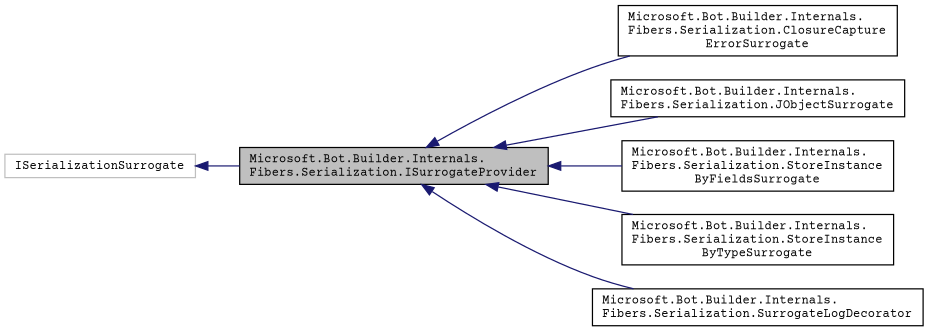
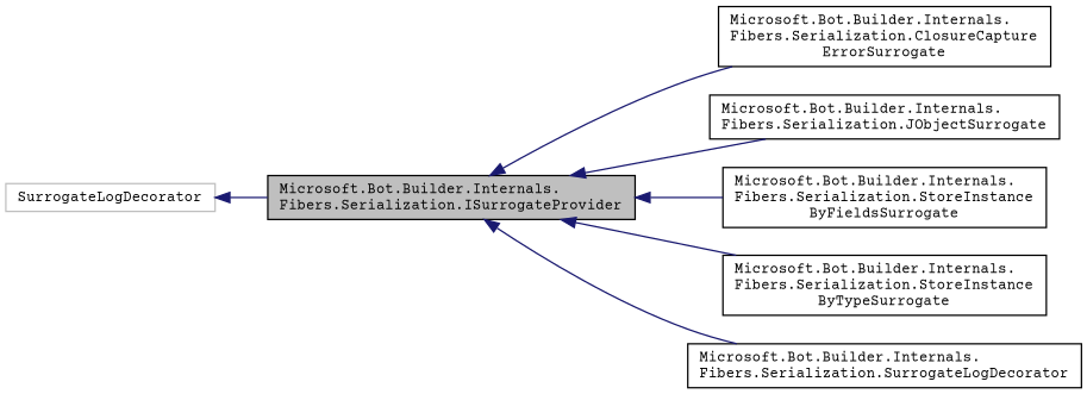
  digraph {
    rankdir=LR
    fontname="Courier Prime"
    node [color=black fillcolor=white fontname="Courier Prime" fontsize=10 shape=record style=filled]
    edge [color=midnightblue dir=back fontname="Courier Prime" fontsize=10 labelfontname=Helvetica labelfontsize=10 style=solid]
    n1 [fillcolor=grey75 fontcolor=black height=0.2 label="Microsoft.Bot.Builder.Internals.\lFibers.Serialization.ISurrogateProvider" width=0.4]
    n2 [height=0.2 label="Microsoft.Bot.Builder.Internals.\lFibers.Serialization.ClosureCapture\lErrorSurrogate" width=0.4]
    n3 [height=0.2 label="Microsoft.Bot.Builder.Internals.\lFibers.Serialization.JObjectSurrogate" width=0.4]
    n4 [height=0.2 label="Microsoft.Bot.Builder.Internals.\lFibers.Serialization.StoreInstance\lByFieldsSurrogate" width=0.4]
    n5 [height=0.2 label="Microsoft.Bot.Builder.Internals.\lFibers.Serialization.StoreInstance\lByTypeSurrogate" width=0.4]
    n6 [height=0.2 label="Microsoft.Bot.Builder.Internals.\lFibers.Serialization.SurrogateLogDecorator" width=0.4]
-   n7 [color=grey75 height=0.2 label=ISerializationSurrogate width=0.4]
+   n7 [color=grey75 height=0.2 label=SurrogateLogDecorator width=0.4]
    n1 -> n2
    n1 -> n3
    n1 -> n4
    n1 -> n5
    n1 -> n6
    n7 -> n1
  }
